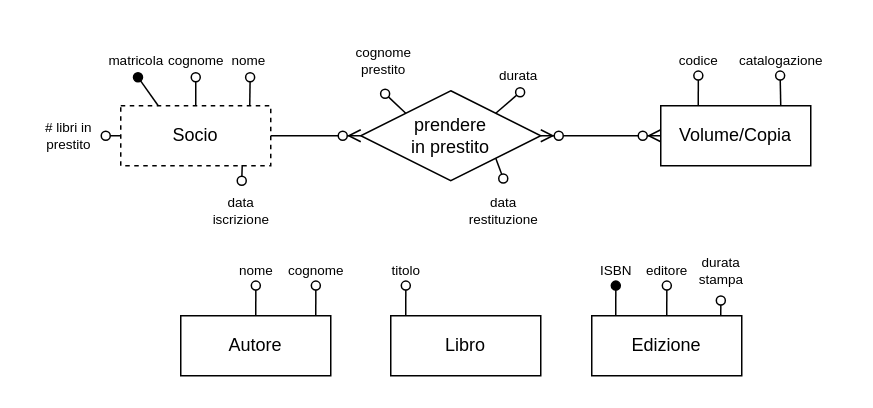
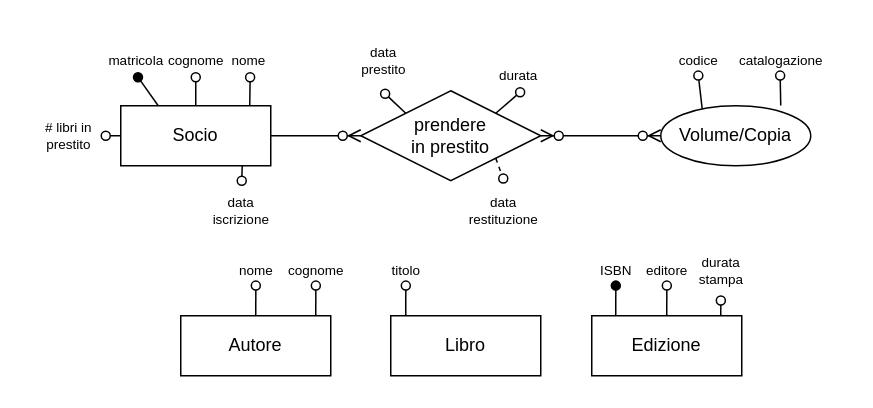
  <mxCell id="0" />
  <mxCell id="1" parent="0" />
- <mxCell id="2" value="Volume/Copia" style="whiteSpace=wrap;html=1;align=center;" parent="1" vertex="1"><mxGeometry x="440" y="70" width="100" height="40" as="geometry" /></mxCell>
+ <mxCell id="2" value="Volume/Copia" style="ellipse;whiteSpace=wrap;html=1;align=center;" parent="1" vertex="1"><mxGeometry x="440" y="70" width="100" height="40" as="geometry" /></mxCell>
  <mxCell id="3" value="Edizione" style="whiteSpace=wrap;html=1;align=center;" parent="1" vertex="1"><mxGeometry x="394" y="210" width="100" height="40" as="geometry" /></mxCell>
  <mxCell id="4" value="Autore" style="whiteSpace=wrap;html=1;align=center;" parent="1" vertex="1"><mxGeometry x="120" y="210" width="100" height="40" as="geometry" /></mxCell>
- <mxCell id="5" value="Socio" style="whiteSpace=wrap;html=1;align=center;dashed=1;" parent="1" vertex="1"><mxGeometry x="80" y="70" width="100" height="40" as="geometry" /></mxCell>
+ <mxCell id="5" value="Socio" style="whiteSpace=wrap;html=1;align=center;" parent="1" vertex="1"><mxGeometry x="80" y="70" width="100" height="40" as="geometry" /></mxCell>
  <mxCell id="6" value="Libro" style="whiteSpace=wrap;html=1;align=center;" parent="1" vertex="1"><mxGeometry x="260" y="210" width="100" height="40" as="geometry" /></mxCell>
  <mxCell id="7" value="prendere&lt;br&gt;in prestito" style="shape=rhombus;perimeter=rhombusPerimeter;whiteSpace=wrap;html=1;align=center;" parent="1" vertex="1"><mxGeometry x="240" y="60" width="120" height="60" as="geometry" /></mxCell>
  <mxCell id="8" value="" style="endArrow=oval;html=1;rounded=0;endFill=1;entryX=0.525;entryY=1.05;entryDx=0;entryDy=0;entryPerimeter=0;exitX=0.25;exitY=0;exitDx=0;exitDy=0;" parent="1" source="5" target="9" edge="1"><mxGeometry width="50" height="50" relative="1" as="geometry"><mxPoint x="89.5" y="70" as="sourcePoint" /><mxPoint x="89.5" y="40" as="targetPoint" /></mxGeometry></mxCell>
  <mxCell id="9" value="matricola" style="text;html=1;align=center;verticalAlign=middle;resizable=0;points=[];autosize=1;strokeColor=none;fillColor=none;fontSize=9;" parent="1" vertex="1"><mxGeometry x="60" y="30" width="60" height="20" as="geometry" /></mxCell>
  <mxCell id="10" value="" style="endArrow=oval;html=1;rounded=0;endFill=0;entryX=0.5;entryY=1.05;entryDx=0;entryDy=0;entryPerimeter=0;exitX=0.5;exitY=0;exitDx=0;exitDy=0;" parent="1" source="5" target="11" edge="1"><mxGeometry width="50" height="50" relative="1" as="geometry"><mxPoint x="99.5" y="80" as="sourcePoint" /><mxPoint x="99.5" y="50" as="targetPoint" /></mxGeometry></mxCell>
  <mxCell id="11" value="cognome" style="text;html=1;align=center;verticalAlign=middle;resizable=0;points=[];autosize=1;strokeColor=none;fillColor=none;fontSize=9;" parent="1" vertex="1"><mxGeometry x="100" y="30" width="60" height="20" as="geometry" /></mxCell>
  <mxCell id="12" value="" style="endArrow=oval;html=1;rounded=0;endFill=0;entryX=0.525;entryY=1.05;entryDx=0;entryDy=0;entryPerimeter=0;exitX=0.86;exitY=0;exitDx=0;exitDy=0;exitPerimeter=0;" parent="1" source="5" target="13" edge="1"><mxGeometry width="50" height="50" relative="1" as="geometry"><mxPoint x="70" y="10" as="sourcePoint" /><mxPoint x="84.5" y="-30" as="targetPoint" /></mxGeometry></mxCell>
  <mxCell id="13" value="nome" style="text;html=1;align=center;verticalAlign=middle;resizable=0;points=[];autosize=1;strokeColor=none;fillColor=none;fontSize=9;" parent="1" vertex="1"><mxGeometry x="140" y="30" width="50" height="20" as="geometry" /></mxCell>
  <mxCell id="14" value="" style="endArrow=oval;html=1;rounded=0;endFill=0;exitX=0.81;exitY=0.988;exitDx=0;exitDy=0;exitPerimeter=0;" parent="1" source="5" target="15" edge="1"><mxGeometry width="50" height="50" relative="1" as="geometry"><mxPoint x="136" y="0" as="sourcePoint" /><mxPoint x="155" y="140" as="targetPoint" /></mxGeometry></mxCell>
  <mxCell id="15" value="data&lt;br&gt;iscrizione" style="text;html=1;align=center;verticalAlign=middle;resizable=0;points=[];autosize=1;strokeColor=none;fillColor=none;fontSize=9;" parent="1" vertex="1"><mxGeometry x="130" y="120" width="60" height="40" as="geometry" /></mxCell>
  <mxCell id="16" value="" style="endArrow=oval;html=1;rounded=0;endFill=0;entryX=1;entryY=0.5;entryDx=0;entryDy=0;entryPerimeter=0;exitX=0;exitY=0.5;exitDx=0;exitDy=0;" parent="1" source="5" target="17" edge="1"><mxGeometry width="50" height="50" relative="1" as="geometry"><mxPoint x="177" y="0" as="sourcePoint" /><mxPoint x="204.5" y="-30" as="targetPoint" /></mxGeometry></mxCell>
  <mxCell id="17" value="# libri in&lt;br&gt;prestito" style="text;html=1;align=center;verticalAlign=middle;resizable=0;points=[];autosize=1;strokeColor=none;fillColor=none;fontSize=9;" parent="1" vertex="1"><mxGeometry x="20" y="70" width="50" height="40" as="geometry" /></mxCell>
  <mxCell id="18" value="" style="endArrow=oval;html=1;rounded=0;endFill=0;entryX=0.501;entryY=0.995;entryDx=0;entryDy=0;entryPerimeter=0;exitX=0.25;exitY=0;exitDx=0;exitDy=0;" parent="1" source="2" target="19" edge="1"><mxGeometry width="50" height="50" relative="1" as="geometry"><mxPoint x="462" y="79" as="sourcePoint" /><mxPoint x="459.5" y="40" as="targetPoint" /></mxGeometry></mxCell>
  <mxCell id="19" value="codice" style="text;html=1;align=center;verticalAlign=middle;resizable=0;points=[];autosize=1;strokeColor=none;fillColor=none;fontSize=9;" parent="1" vertex="1"><mxGeometry x="440" y="30" width="50" height="20" as="geometry" /></mxCell>
  <mxCell id="20" value="" style="endArrow=oval;html=1;rounded=0;endFill=0;entryX=0.495;entryY=0.995;entryDx=0;entryDy=0;entryPerimeter=0;exitX=0.8;exitY=-0.003;exitDx=0;exitDy=0;exitPerimeter=0;" parent="1" source="2" target="21" edge="1"><mxGeometry width="50" height="50" relative="1" as="geometry"><mxPoint x="525" y="70" as="sourcePoint" /><mxPoint x="509.5" y="40" as="targetPoint" /></mxGeometry></mxCell>
  <mxCell id="21" value="catalogazione" style="text;html=1;align=center;verticalAlign=middle;resizable=0;points=[];autosize=1;strokeColor=none;fillColor=none;fontSize=9;" parent="1" vertex="1"><mxGeometry x="480" y="30" width="80" height="20" as="geometry" /></mxCell>
  <mxCell id="22" value="" style="endArrow=oval;html=1;rounded=0;endFill=0;entryX=0.525;entryY=1.05;entryDx=0;entryDy=0;entryPerimeter=0;exitX=0;exitY=0;exitDx=0;exitDy=0;" parent="1" source="7" target="23" edge="1"><mxGeometry width="50" height="50" relative="1" as="geometry"><mxPoint x="280" y="70" as="sourcePoint" /><mxPoint x="274.5" y="40" as="targetPoint" /></mxGeometry></mxCell>
- <mxCell id="23" value="cognome&lt;br&gt;prestito" style="text;html=1;align=center;verticalAlign=middle;resizable=0;points=[];autosize=1;strokeColor=none;fillColor=none;fontSize=9;" parent="1" vertex="1"><mxGeometry x="230" y="20" width="50" height="40" as="geometry" /></mxCell>
+ <mxCell id="23" value="data&lt;br&gt;prestito" style="text;html=1;align=center;verticalAlign=middle;resizable=0;points=[];autosize=1;strokeColor=none;fillColor=none;fontSize=9;" parent="1" vertex="1"><mxGeometry x="230" y="20" width="50" height="40" as="geometry" /></mxCell>
  <mxCell id="24" value="" style="endArrow=oval;html=1;rounded=0;endFill=0;entryX=0.525;entryY=1.05;entryDx=0;entryDy=0;entryPerimeter=0;exitX=1;exitY=0;exitDx=0;exitDy=0;" parent="1" source="7" target="25" edge="1"><mxGeometry width="50" height="50" relative="1" as="geometry"><mxPoint x="330" y="67.5" as="sourcePoint" /><mxPoint x="334.5" y="32.5" as="targetPoint" /></mxGeometry></mxCell>
  <mxCell id="25" value="durata" style="text;html=1;align=center;verticalAlign=middle;resizable=0;points=[];autosize=1;strokeColor=none;fillColor=none;fontSize=9;" parent="1" vertex="1"><mxGeometry x="320" y="40" width="50" height="20" as="geometry" /></mxCell>
- <mxCell id="26" value="" style="endArrow=oval;html=1;rounded=0;endFill=0;entryX=0.5;entryY=-0.037;entryDx=0;entryDy=0;entryPerimeter=0;exitX=1;exitY=1;exitDx=0;exitDy=0;" parent="1" source="7" target="27" edge="1"><mxGeometry width="50" height="50" relative="1" as="geometry"><mxPoint x="364" y="165" as="sourcePoint" /><mxPoint x="368.5" y="130" as="targetPoint" /></mxGeometry></mxCell>
+ <mxCell id="26" value="" style="endArrow=oval;html=1;rounded=0;endFill=0;entryX=0.5;entryY=-0.037;entryDx=0;entryDy=0;entryPerimeter=0;exitX=1;exitY=1;exitDx=0;exitDy=0;dashed=1;" parent="1" source="7" target="27" edge="1"><mxGeometry width="50" height="50" relative="1" as="geometry"><mxPoint x="364" y="165" as="sourcePoint" /><mxPoint x="368.5" y="130" as="targetPoint" /></mxGeometry></mxCell>
  <mxCell id="27" value="data&lt;br&gt;restituzione" style="text;html=1;align=center;verticalAlign=middle;resizable=0;points=[];autosize=1;strokeColor=none;fillColor=none;fontSize=9;" parent="1" vertex="1"><mxGeometry x="300" y="120" width="70" height="40" as="geometry" /></mxCell>
  <mxCell id="28" value="" style="edgeStyle=entityRelationEdgeStyle;fontSize=12;html=1;endArrow=ERzeroToMany;endFill=1;rounded=0;exitX=1;exitY=0.5;exitDx=0;exitDy=0;entryX=0;entryY=0.5;entryDx=0;entryDy=0;" parent="1" source="5" target="7" edge="1"><mxGeometry width="100" height="100" relative="1" as="geometry"><mxPoint x="210" y="160" as="sourcePoint" /><mxPoint x="310" y="60" as="targetPoint" /></mxGeometry></mxCell>
  <mxCell id="29" value="" style="edgeStyle=entityRelationEdgeStyle;fontSize=12;html=1;endArrow=ERzeroToMany;endFill=1;startArrow=ERzeroToMany;rounded=0;entryX=0;entryY=0.5;entryDx=0;entryDy=0;exitX=1;exitY=0.5;exitDx=0;exitDy=0;" parent="1" source="7" target="2" edge="1"><mxGeometry width="100" height="100" relative="1" as="geometry"><mxPoint x="335" y="190" as="sourcePoint" /><mxPoint x="435" y="90" as="targetPoint" /></mxGeometry></mxCell>
  <mxCell id="30" value="" style="endArrow=oval;html=1;rounded=0;endFill=0;entryX=0.501;entryY=0.995;entryDx=0;entryDy=0;entryPerimeter=0;" parent="1" target="31" edge="1"><mxGeometry width="50" height="50" relative="1" as="geometry"><mxPoint x="170" y="210" as="sourcePoint" /><mxPoint x="164.5" y="180" as="targetPoint" /></mxGeometry></mxCell>
  <mxCell id="31" value="nome" style="text;html=1;align=center;verticalAlign=middle;resizable=0;points=[];autosize=1;strokeColor=none;fillColor=none;fontSize=9;" parent="1" vertex="1"><mxGeometry x="145" y="170" width="50" height="20" as="geometry" /></mxCell>
  <mxCell id="32" value="" style="endArrow=oval;html=1;rounded=0;endFill=0;entryX=0.501;entryY=0.995;entryDx=0;entryDy=0;entryPerimeter=0;exitX=0.25;exitY=0;exitDx=0;exitDy=0;" parent="1" target="33" edge="1"><mxGeometry width="50" height="50" relative="1" as="geometry"><mxPoint x="210" y="210" as="sourcePoint" /><mxPoint x="204.5" y="180" as="targetPoint" /></mxGeometry></mxCell>
  <mxCell id="33" value="cognome" style="text;html=1;align=center;verticalAlign=middle;resizable=0;points=[];autosize=1;strokeColor=none;fillColor=none;fontSize=9;" parent="1" vertex="1"><mxGeometry x="180" y="170" width="60" height="20" as="geometry" /></mxCell>
  <mxCell id="34" value="" style="endArrow=oval;html=1;rounded=0;endFill=0;entryX=0.501;entryY=0.995;entryDx=0;entryDy=0;entryPerimeter=0;exitX=0.25;exitY=0;exitDx=0;exitDy=0;" parent="1" target="35" edge="1"><mxGeometry width="50" height="50" relative="1" as="geometry"><mxPoint x="270" y="210" as="sourcePoint" /><mxPoint x="264.5" y="180" as="targetPoint" /></mxGeometry></mxCell>
  <mxCell id="35" value="titolo" style="text;html=1;align=center;verticalAlign=middle;resizable=0;points=[];autosize=1;strokeColor=none;fillColor=none;fontSize=9;" parent="1" vertex="1"><mxGeometry x="250" y="170" width="40" height="20" as="geometry" /></mxCell>
  <mxCell id="36" value="" style="endArrow=oval;html=1;rounded=0;endFill=1;entryX=0.501;entryY=0.995;entryDx=0;entryDy=0;entryPerimeter=0;exitX=0.25;exitY=0;exitDx=0;exitDy=0;" parent="1" target="37" edge="1"><mxGeometry width="50" height="50" relative="1" as="geometry"><mxPoint x="410" y="210" as="sourcePoint" /><mxPoint x="404.5" y="180" as="targetPoint" /></mxGeometry></mxCell>
  <mxCell id="37" value="ISBN" style="text;html=1;align=center;verticalAlign=middle;resizable=0;points=[];autosize=1;strokeColor=none;fillColor=none;fontSize=9;" parent="1" vertex="1"><mxGeometry x="390" y="170" width="40" height="20" as="geometry" /></mxCell>
  <mxCell id="38" value="" style="endArrow=oval;html=1;rounded=0;endFill=0;entryX=0.501;entryY=0.995;entryDx=0;entryDy=0;entryPerimeter=0;exitX=0.25;exitY=0;exitDx=0;exitDy=0;" parent="1" target="39" edge="1"><mxGeometry width="50" height="50" relative="1" as="geometry"><mxPoint x="444" y="210" as="sourcePoint" /><mxPoint x="438.5" y="180" as="targetPoint" /></mxGeometry></mxCell>
  <mxCell id="39" value="editore" style="text;html=1;align=center;verticalAlign=middle;resizable=0;points=[];autosize=1;strokeColor=none;fillColor=none;fontSize=9;" parent="1" vertex="1"><mxGeometry x="419" y="170" width="50" height="20" as="geometry" /></mxCell>
  <mxCell id="40" value="" style="endArrow=oval;html=1;rounded=0;endFill=0;entryX=0.501;entryY=0.995;entryDx=0;entryDy=0;entryPerimeter=0;exitX=0.25;exitY=0;exitDx=0;exitDy=0;" parent="1" target="41" edge="1"><mxGeometry width="50" height="50" relative="1" as="geometry"><mxPoint x="480" y="210" as="sourcePoint" /><mxPoint x="474.5" y="180" as="targetPoint" /></mxGeometry></mxCell>
  <mxCell id="41" value="durata&lt;br&gt;stampa" style="text;html=1;align=center;verticalAlign=middle;resizable=0;points=[];autosize=1;strokeColor=none;fillColor=none;fontSize=9;" parent="1" vertex="1"><mxGeometry x="455" y="160" width="50" height="40" as="geometry" /></mxCell>
